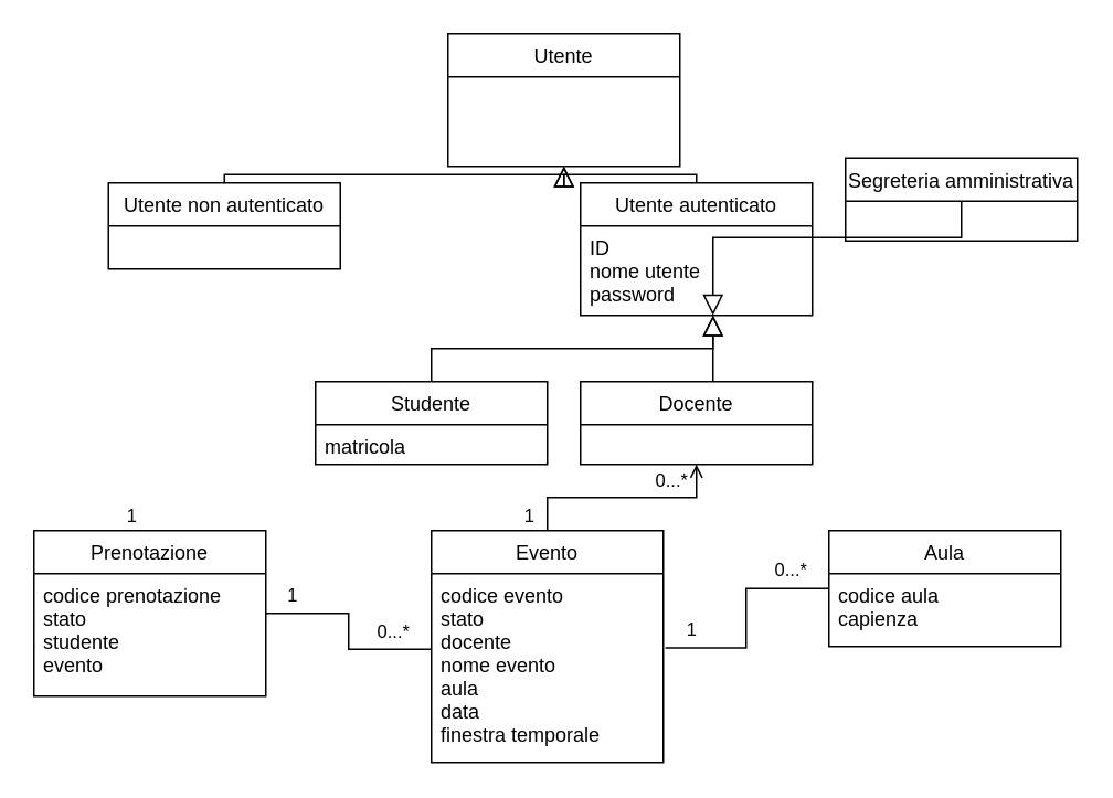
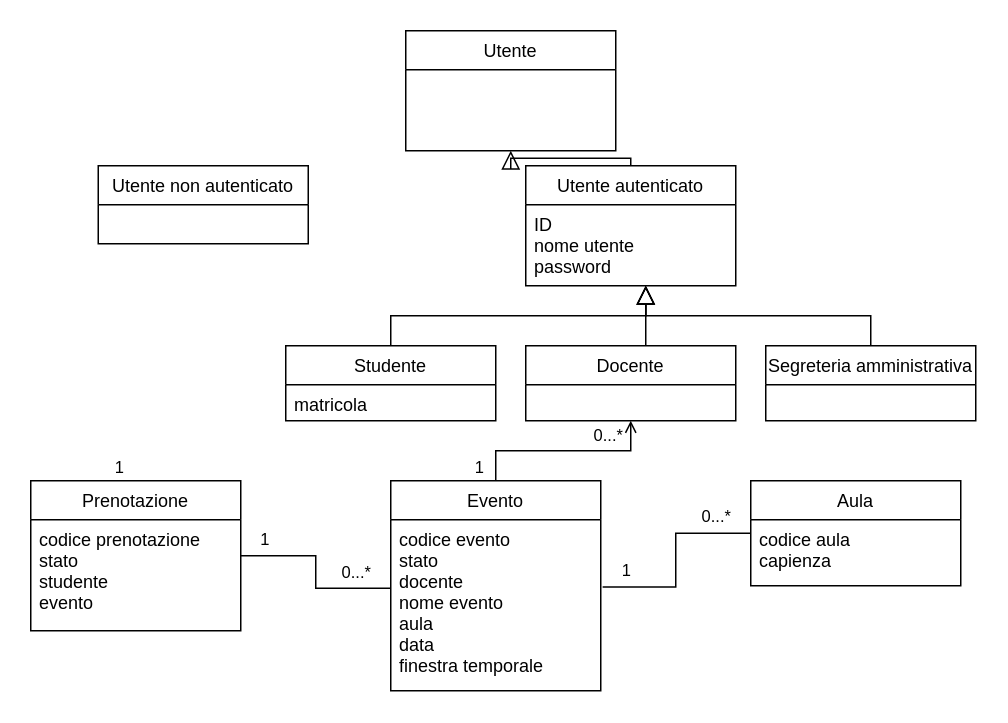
  <mxCell id="0" />
  <mxCell id="1" parent="0" />
  <mxCell id="2" value="Utente" style="swimlane;fontStyle=0;align=center;verticalAlign=top;childLayout=stackLayout;horizontal=1;startSize=26;horizontalStack=0;resizeParent=1;resizeLast=0;collapsible=1;marginBottom=0;rounded=0;shadow=0;strokeWidth=1;" parent="1" vertex="1"><mxGeometry x="270" y="20" width="140" height="80" as="geometry"><mxRectangle x="230" y="140" width="160" height="26" as="alternateBounds" /></mxGeometry></mxCell>
  <mxCell id="3" value="Utente non autenticato" style="swimlane;fontStyle=0;align=center;verticalAlign=top;childLayout=stackLayout;horizontal=1;startSize=26;horizontalStack=0;resizeParent=1;resizeLast=0;collapsible=1;marginBottom=0;rounded=0;shadow=0;strokeWidth=1;" parent="1" vertex="1"><mxGeometry x="65" y="110" width="140" height="52" as="geometry"><mxRectangle x="130" y="380" width="160" height="26" as="alternateBounds" /></mxGeometry></mxCell>
- <mxCell id="4" value="" style="endArrow=block;endSize=10;endFill=0;shadow=0;strokeWidth=1;rounded=0;edgeStyle=elbowEdgeStyle;elbow=vertical;" parent="1" source="3" target="2" edge="1"><mxGeometry width="160" relative="1" as="geometry"><mxPoint x="230" y="103" as="sourcePoint" /><mxPoint x="230" y="103" as="targetPoint" /></mxGeometry></mxCell>
  <mxCell id="5" value="Utente autenticato" style="swimlane;fontStyle=0;align=center;verticalAlign=top;childLayout=stackLayout;horizontal=1;startSize=26;horizontalStack=0;resizeParent=1;resizeLast=0;collapsible=1;marginBottom=0;rounded=0;shadow=0;strokeWidth=1;" parent="1" vertex="1"><mxGeometry x="350" y="110" width="140" height="80" as="geometry"><mxRectangle x="340" y="380" width="170" height="26" as="alternateBounds" /></mxGeometry></mxCell>
  <mxCell id="6" value="ID&#10;nome utente&#10;password" style="text;align=left;verticalAlign=top;spacingLeft=4;spacingRight=4;overflow=hidden;rotatable=0;points=[[0,0.5],[1,0.5]];portConstraint=eastwest;" parent="5" vertex="1"><mxGeometry y="26" width="140" height="54" as="geometry" /></mxCell>
  <mxCell id="7" value="" style="endArrow=block;endSize=10;endFill=0;shadow=0;strokeWidth=1;rounded=0;edgeStyle=elbowEdgeStyle;elbow=vertical;" parent="1" source="5" target="2" edge="1"><mxGeometry width="160" relative="1" as="geometry"><mxPoint x="240" y="273" as="sourcePoint" /><mxPoint x="340" y="171" as="targetPoint" /></mxGeometry></mxCell>
  <mxCell id="8" value="" style="endArrow=block;endSize=10;endFill=0;shadow=0;strokeWidth=1;rounded=0;edgeStyle=elbowEdgeStyle;elbow=vertical;exitX=0.5;exitY=0;exitDx=0;exitDy=0;" edge="1" parent="1" source="12"><mxGeometry width="160" relative="1" as="geometry"><mxPoint x="530" y="230" as="sourcePoint" /><mxPoint x="430" y="190" as="targetPoint" /></mxGeometry></mxCell>
  <mxCell id="9" value="" style="endArrow=block;endSize=10;endFill=0;shadow=0;strokeWidth=1;rounded=0;edgeStyle=elbowEdgeStyle;elbow=vertical;" edge="1" parent="1"><mxGeometry width="160" relative="1" as="geometry"><mxPoint x="430" y="230" as="sourcePoint" /><mxPoint x="430" y="190" as="targetPoint" /></mxGeometry></mxCell>
  <mxCell id="10" value="" style="endArrow=block;endSize=10;endFill=0;shadow=0;strokeWidth=1;rounded=0;edgeStyle=elbowEdgeStyle;elbow=vertical;exitX=0.5;exitY=0;exitDx=0;exitDy=0;" edge="1" parent="1" source="13"><mxGeometry width="160" relative="1" as="geometry"><mxPoint x="310" y="230" as="sourcePoint" /><mxPoint x="430" y="190" as="targetPoint" /></mxGeometry></mxCell>
  <mxCell id="11" value="Docente" style="swimlane;fontStyle=0;align=center;verticalAlign=top;childLayout=stackLayout;horizontal=1;startSize=26;horizontalStack=0;resizeParent=1;resizeLast=0;collapsible=1;marginBottom=0;rounded=0;shadow=0;strokeWidth=1;" vertex="1" parent="1"><mxGeometry x="350" y="230" width="140" height="50" as="geometry"><mxRectangle x="340" y="380" width="170" height="26" as="alternateBounds" /></mxGeometry></mxCell>
- <mxCell id="12" value="Segreteria amministrativa" style="swimlane;fontStyle=0;align=center;verticalAlign=top;childLayout=stackLayout;horizontal=1;startSize=26;horizontalStack=0;resizeParent=1;resizeLast=0;collapsible=1;marginBottom=0;rounded=0;shadow=0;strokeWidth=1;" vertex="1" parent="1"><mxGeometry x="510" y="95" width="140" height="50" as="geometry"><mxRectangle x="340" y="380" width="170" height="26" as="alternateBounds" /></mxGeometry></mxCell>
+ <mxCell id="12" value="Segreteria amministrativa" style="swimlane;fontStyle=0;align=center;verticalAlign=top;childLayout=stackLayout;horizontal=1;startSize=26;horizontalStack=0;resizeParent=1;resizeLast=0;collapsible=1;marginBottom=0;rounded=0;shadow=0;strokeWidth=1;" vertex="1" parent="1"><mxGeometry x="510" y="230" width="140" height="50" as="geometry"><mxRectangle x="340" y="380" width="170" height="26" as="alternateBounds" /></mxGeometry></mxCell>
  <mxCell id="13" value="Studente" style="swimlane;fontStyle=0;align=center;verticalAlign=top;childLayout=stackLayout;horizontal=1;startSize=26;horizontalStack=0;resizeParent=1;resizeLast=0;collapsible=1;marginBottom=0;rounded=0;shadow=0;strokeWidth=1;" vertex="1" parent="1"><mxGeometry x="190" y="230" width="140" height="50" as="geometry"><mxRectangle x="340" y="380" width="170" height="26" as="alternateBounds" /></mxGeometry></mxCell>
  <mxCell id="14" value="matricola" style="text;align=left;verticalAlign=top;spacingLeft=4;spacingRight=4;overflow=hidden;rotatable=0;points=[[0,0.5],[1,0.5]];portConstraint=eastwest;" vertex="1" parent="13"><mxGeometry y="26" width="140" height="24" as="geometry" /></mxCell>
  <mxCell id="15" value="" style="edgeStyle=orthogonalEdgeStyle;rounded=0;orthogonalLoop=1;jettySize=auto;html=1;endArrow=none;endFill=0;entryX=-0.003;entryY=0.4;entryDx=0;entryDy=0;entryPerimeter=0;" edge="1" parent="1" source="16" target="19"><mxGeometry relative="1" as="geometry"><mxPoint x="250" y="390" as="targetPoint" /></mxGeometry></mxCell>
  <mxCell id="16" value="Prenotazione" style="swimlane;fontStyle=0;align=center;verticalAlign=top;childLayout=stackLayout;horizontal=1;startSize=26;horizontalStack=0;resizeParent=1;resizeLast=0;collapsible=1;marginBottom=0;rounded=0;shadow=0;strokeWidth=1;" vertex="1" parent="1"><mxGeometry x="20" y="320" width="140" height="100" as="geometry"><mxRectangle x="340" y="380" width="170" height="26" as="alternateBounds" /></mxGeometry></mxCell>
  <mxCell id="17" value="codice prenotazione&#10;stato&#10;studente&#10;evento" style="text;align=left;verticalAlign=top;spacingLeft=4;spacingRight=4;overflow=hidden;rotatable=0;points=[[0,0.5],[1,0.5]];portConstraint=eastwest;" vertex="1" parent="16"><mxGeometry y="26" width="140" height="74" as="geometry" /></mxCell>
  <mxCell id="18" value="Evento" style="swimlane;fontStyle=0;align=center;verticalAlign=top;childLayout=stackLayout;horizontal=1;startSize=26;horizontalStack=0;resizeParent=1;resizeLast=0;collapsible=1;marginBottom=0;rounded=0;shadow=0;strokeWidth=1;" vertex="1" parent="1"><mxGeometry x="260" y="320" width="140" height="140" as="geometry"><mxRectangle x="340" y="380" width="170" height="26" as="alternateBounds" /></mxGeometry></mxCell>
  <mxCell id="19" value="codice evento&#10;stato&#10;docente&#10;nome evento&#10;aula&#10;data&#10;finestra temporale" style="text;align=left;verticalAlign=top;spacingLeft=4;spacingRight=4;overflow=hidden;rotatable=0;points=[[0,0.5],[1,0.5]];portConstraint=eastwest;" vertex="1" parent="18"><mxGeometry y="26" width="140" height="114" as="geometry" /></mxCell>
  <mxCell id="20" value="" style="edgeStyle=orthogonalEdgeStyle;rounded=0;orthogonalLoop=1;jettySize=auto;html=1;endArrow=open;endFill=0;exitX=0.5;exitY=0;exitDx=0;exitDy=0;entryX=0.5;entryY=1;entryDx=0;entryDy=0;" edge="1" parent="1" source="18" target="11"><mxGeometry relative="1" as="geometry"><mxPoint x="490" y="340" as="sourcePoint" /><mxPoint x="440" y="350" as="targetPoint" /></mxGeometry></mxCell>
  <mxCell id="21" value="" style="edgeStyle=orthogonalEdgeStyle;rounded=0;orthogonalLoop=1;jettySize=auto;html=1;endArrow=none;endFill=0;entryX=1.009;entryY=0.393;entryDx=0;entryDy=0;entryPerimeter=0;" edge="1" parent="1" source="22" target="19"><mxGeometry relative="1" as="geometry"><mxPoint x="330" y="460" as="targetPoint" /></mxGeometry></mxCell>
  <mxCell id="22" value="Aula" style="swimlane;fontStyle=0;align=center;verticalAlign=top;childLayout=stackLayout;horizontal=1;startSize=26;horizontalStack=0;resizeParent=1;resizeLast=0;collapsible=1;marginBottom=0;rounded=0;shadow=0;strokeWidth=1;" vertex="1" parent="1"><mxGeometry x="500" y="320" width="140" height="70" as="geometry"><mxRectangle x="340" y="380" width="170" height="26" as="alternateBounds" /></mxGeometry></mxCell>
  <mxCell id="23" value="codice aula&#10;capienza" style="text;align=left;verticalAlign=top;spacingLeft=4;spacingRight=4;overflow=hidden;rotatable=0;points=[[0,0.5],[1,0.5]];portConstraint=eastwest;" vertex="1" parent="22"><mxGeometry y="26" width="140" height="44" as="geometry" /></mxCell>
  <mxCell id="24" value="1" style="edgeLabel;html=1;align=center;verticalAlign=middle;resizable=0;points=[];" vertex="1" connectable="0" parent="1"><mxGeometry x="220" y="320" as="geometry"><mxPoint x="-142" y="-10" as="offset" /></mxGeometry></mxCell>
  <mxCell id="25" value="1" style="edgeLabel;html=1;align=center;verticalAlign=middle;resizable=0;points=[];" vertex="1" connectable="0" parent="1"><mxGeometry x="260" y="310" as="geometry"><mxPoint x="-85" y="48" as="offset" /></mxGeometry></mxCell>
  <mxCell id="26" value="0...*" style="edgeLabel;html=1;align=center;verticalAlign=middle;resizable=0;points=[];" vertex="1" connectable="0" parent="1"><mxGeometry x="260" y="320" as="geometry"><mxPoint x="-24" y="60" as="offset" /></mxGeometry></mxCell>
  <mxCell id="27" value="1" style="edgeLabel;html=1;align=center;verticalAlign=middle;resizable=0;points=[];" vertex="1" connectable="0" parent="1"><mxGeometry x="290" y="330" as="geometry"><mxPoint x="126" y="49" as="offset" /></mxGeometry></mxCell>
  <mxCell id="28" value="0...*" style="edgeLabel;html=1;align=center;verticalAlign=middle;resizable=0;points=[];" vertex="1" connectable="0" parent="1"><mxGeometry x="500" y="283" as="geometry"><mxPoint x="-24" y="60" as="offset" /></mxGeometry></mxCell>
  <mxCell id="29" value="0...*" style="edgeLabel;html=1;align=center;verticalAlign=middle;resizable=0;points=[];" vertex="1" connectable="0" parent="1"><mxGeometry x="260" y="300" as="geometry"><mxPoint x="144" y="-11" as="offset" /></mxGeometry></mxCell>
  <mxCell id="30" value="1" style="edgeLabel;html=1;align=center;verticalAlign=middle;resizable=0;points=[];" vertex="1" connectable="0" parent="1"><mxGeometry x="460" y="320" as="geometry"><mxPoint x="-142" y="-10" as="offset" /></mxGeometry></mxCell>
